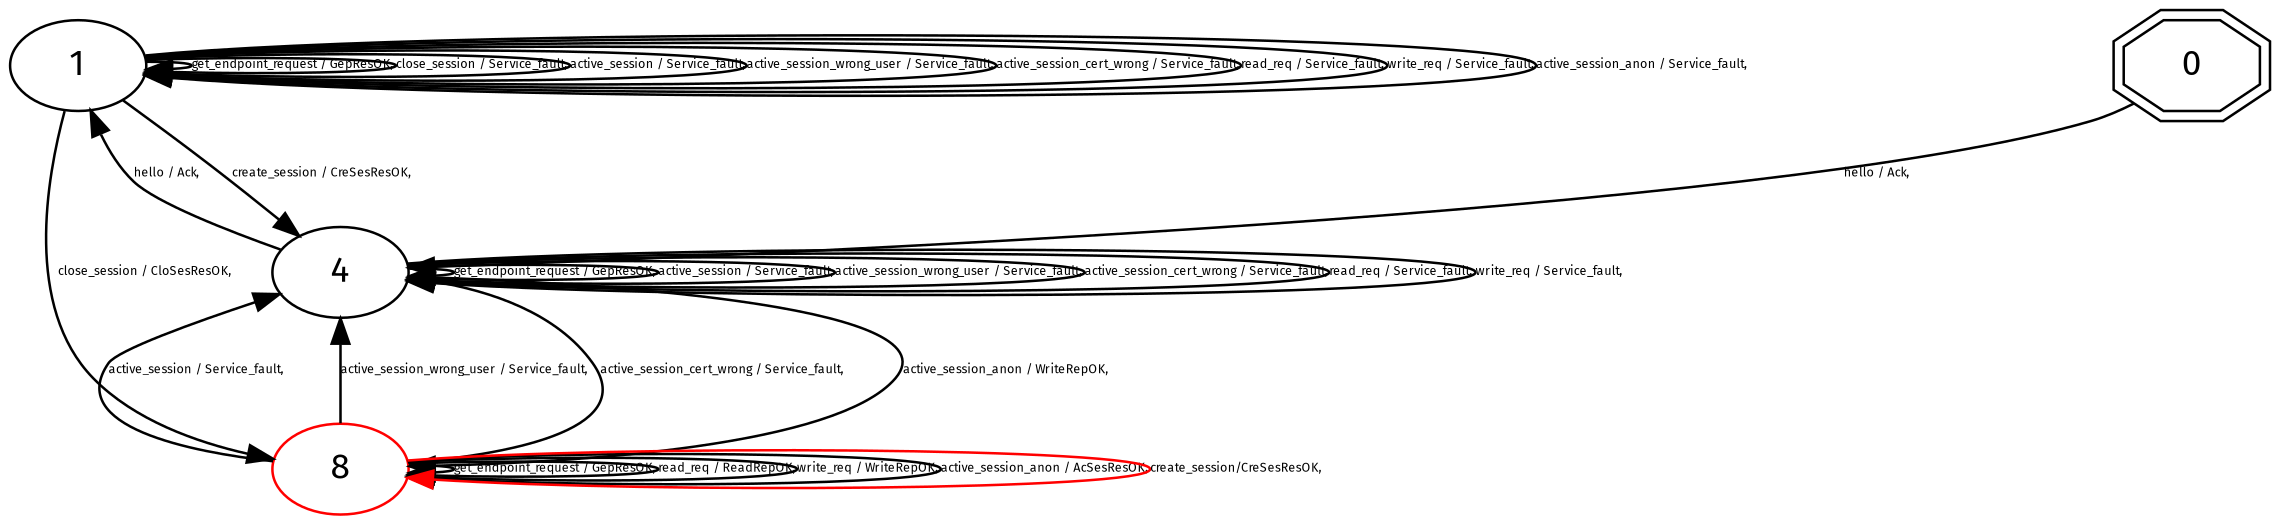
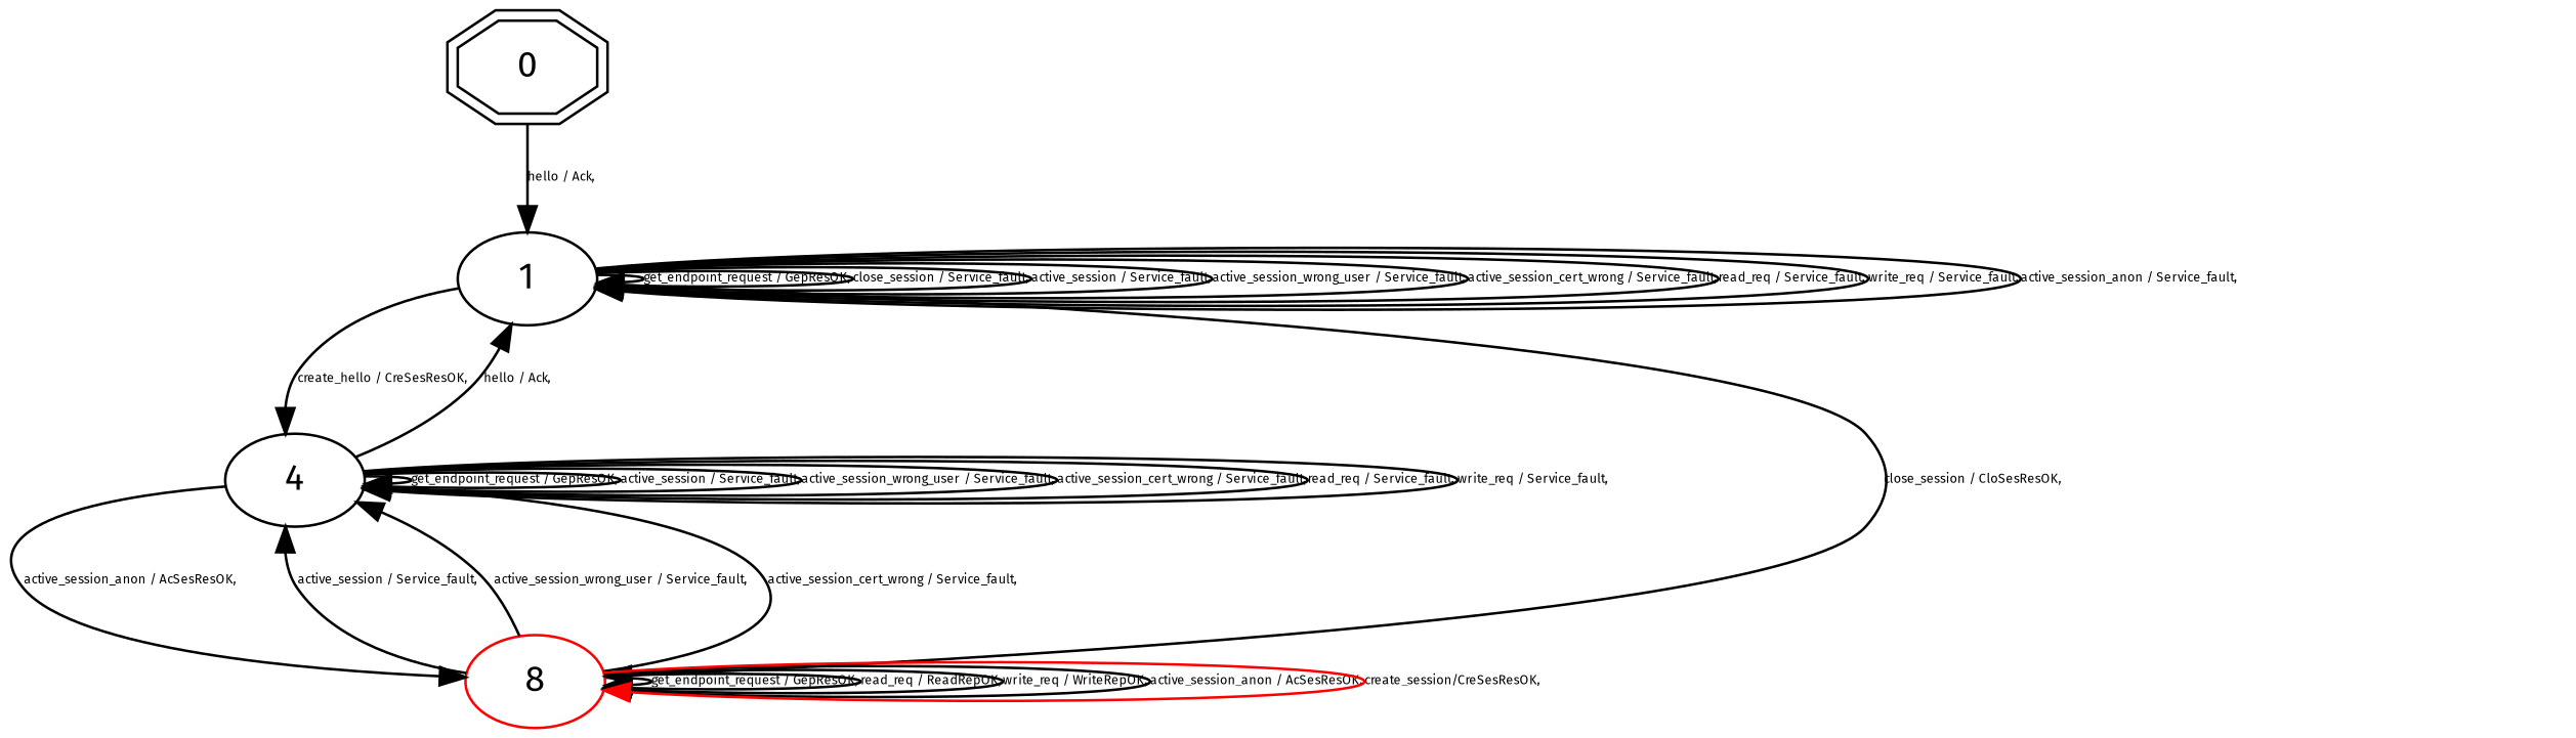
  digraph {
    fontname="Fira Sans"
    node [fillcolor=white fontname="Fira Sans" shape=ellipse style=filled]
    edge [fontname="Fira Sans" fontsize=5]
    n1 [label=1]
    n2 [label=4]
    n3 [color=red label=8]
    n4 [label=0 shape=doubleoctagon]
    n1 -> n1 [label="get_endpoint_request / GepResOK,"]
    n1 -> n1 [label="close_session / Service_fault,"]
    n1 -> n1 [label="active_session / Service_fault,"]
    n1 -> n1 [label="active_session_wrong_user / Service_fault,"]
    n1 -> n1 [label="active_session_cert_wrong / Service_fault,"]
    n1 -> n1 [label="read_req / Service_fault,"]
    n1 -> n1 [label="write_req / Service_fault,"]
    n1 -> n1 [label="active_session_anon / Service_fault,"]
-   n1 -> n2 [label="create_session / CreSesResOK,"]
+   n1 -> n2 [label="create_hello / CreSesResOK,"]
    n1 -> n3 [label="close_session / CloSesResOK,"]
    n2 -> n1 [label="hello / Ack,"]
    n2 -> n2 [label="get_endpoint_request / GepResOK,"]
    n2 -> n2 [label="active_session / Service_fault,"]
    n2 -> n2 [label="active_session_wrong_user / Service_fault,"]
    n2 -> n2 [label="active_session_cert_wrong / Service_fault,"]
    n2 -> n2 [label="read_req / Service_fault,"]
    n2 -> n2 [label="write_req / Service_fault,"]
-   n2 -> n3 [label="active_session_anon / WriteRepOK,"]
+   n2 -> n3 [label="active_session_anon / AcSesResOK,"]
    n3 -> n2 [label="active_session / Service_fault,"]
    n3 -> n2 [label="active_session_wrong_user / Service_fault,"]
    n3 -> n2 [label="active_session_cert_wrong / Service_fault,"]
    n3 -> n3 [label="get_endpoint_request / GepResOK,"]
    n3 -> n3 [label="read_req / ReadRepOK,"]
    n3 -> n3 [label="write_req / WriteRepOK,"]
    n3 -> n3 [label="active_session_anon / AcSesResOK,"]
    n3 -> n3 [color=red label="create_session/CreSesResOK,"]
-   n4 -> n2 [label="hello / Ack,"]
+   n4 -> n1 [label="hello / Ack,"]
  }
